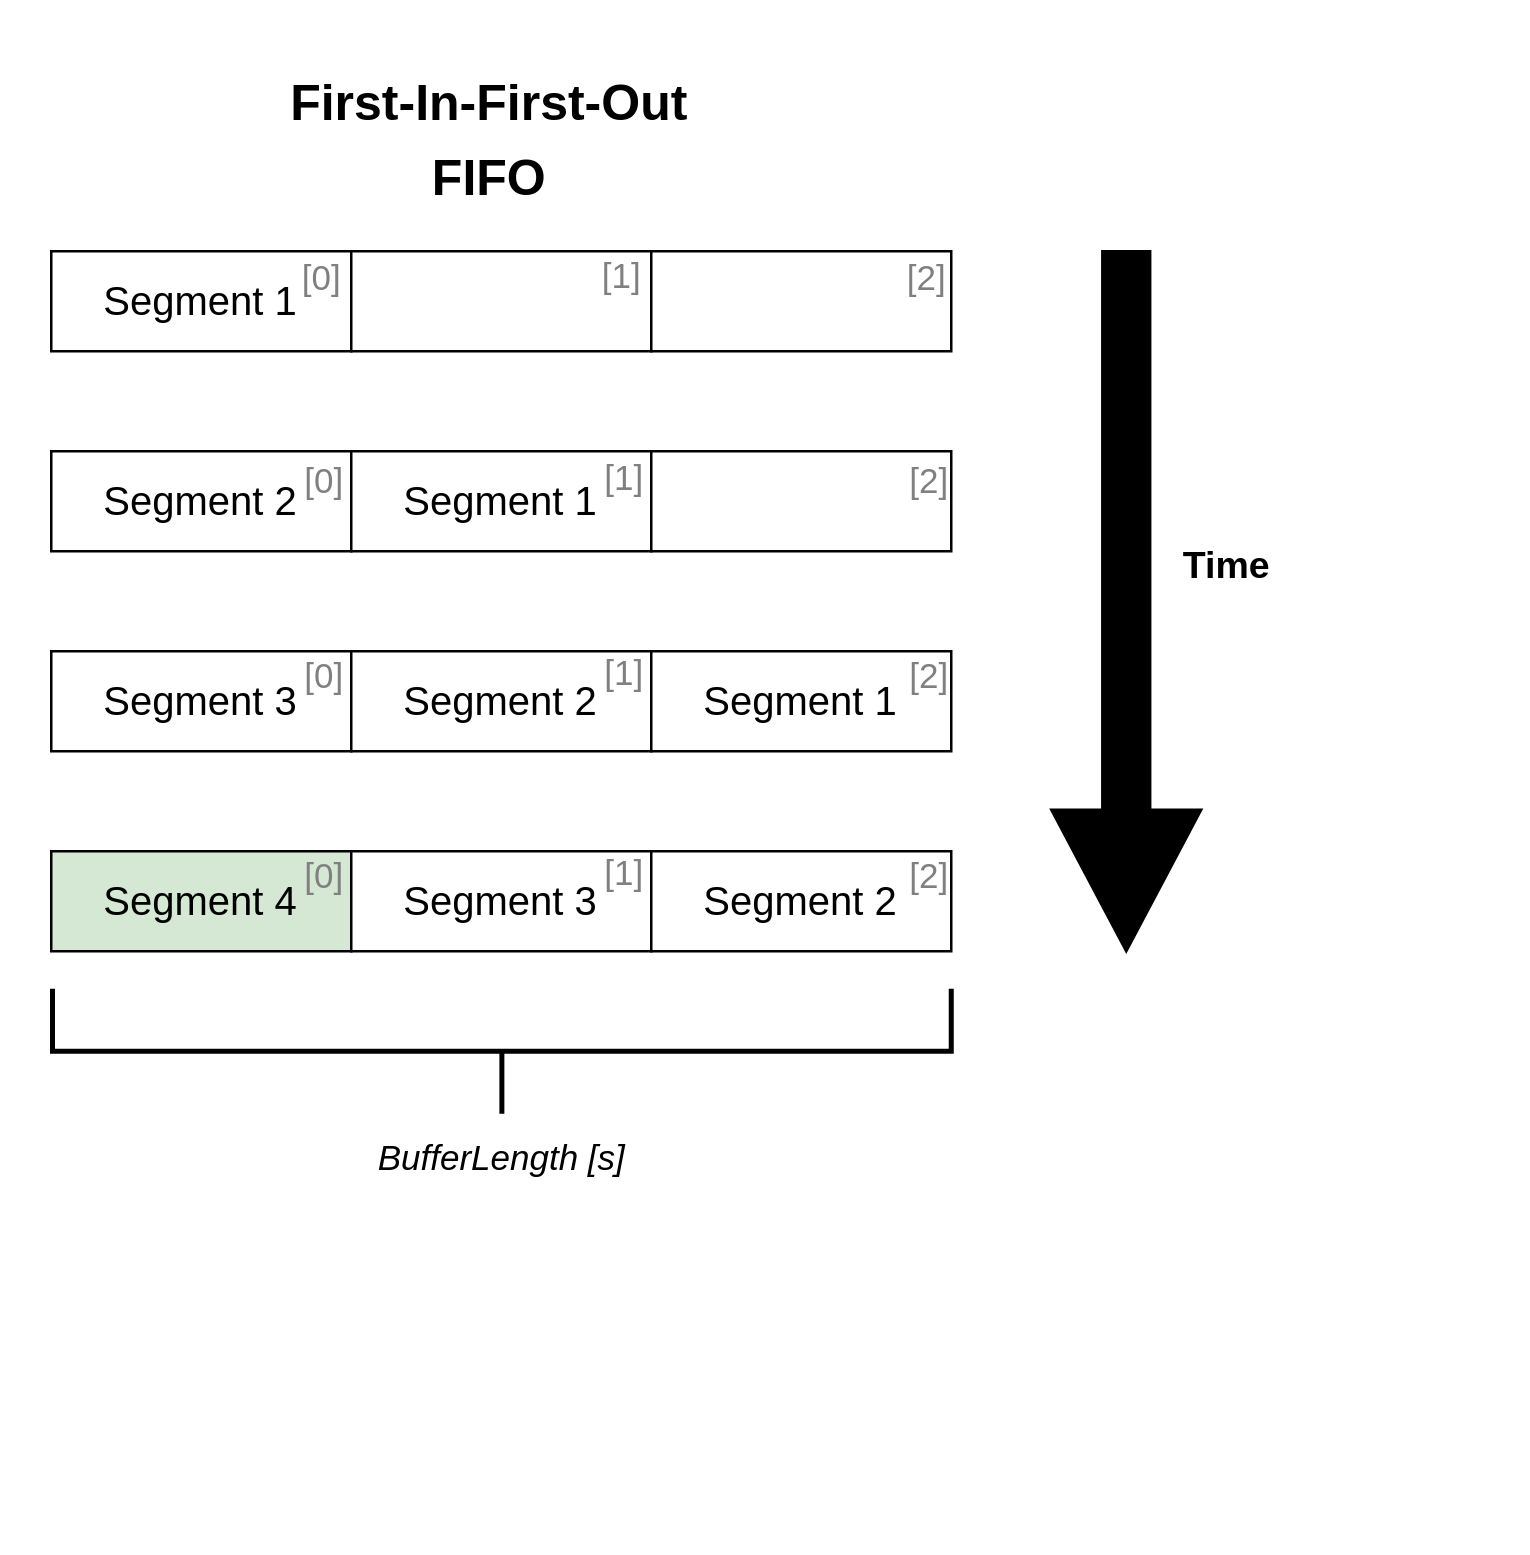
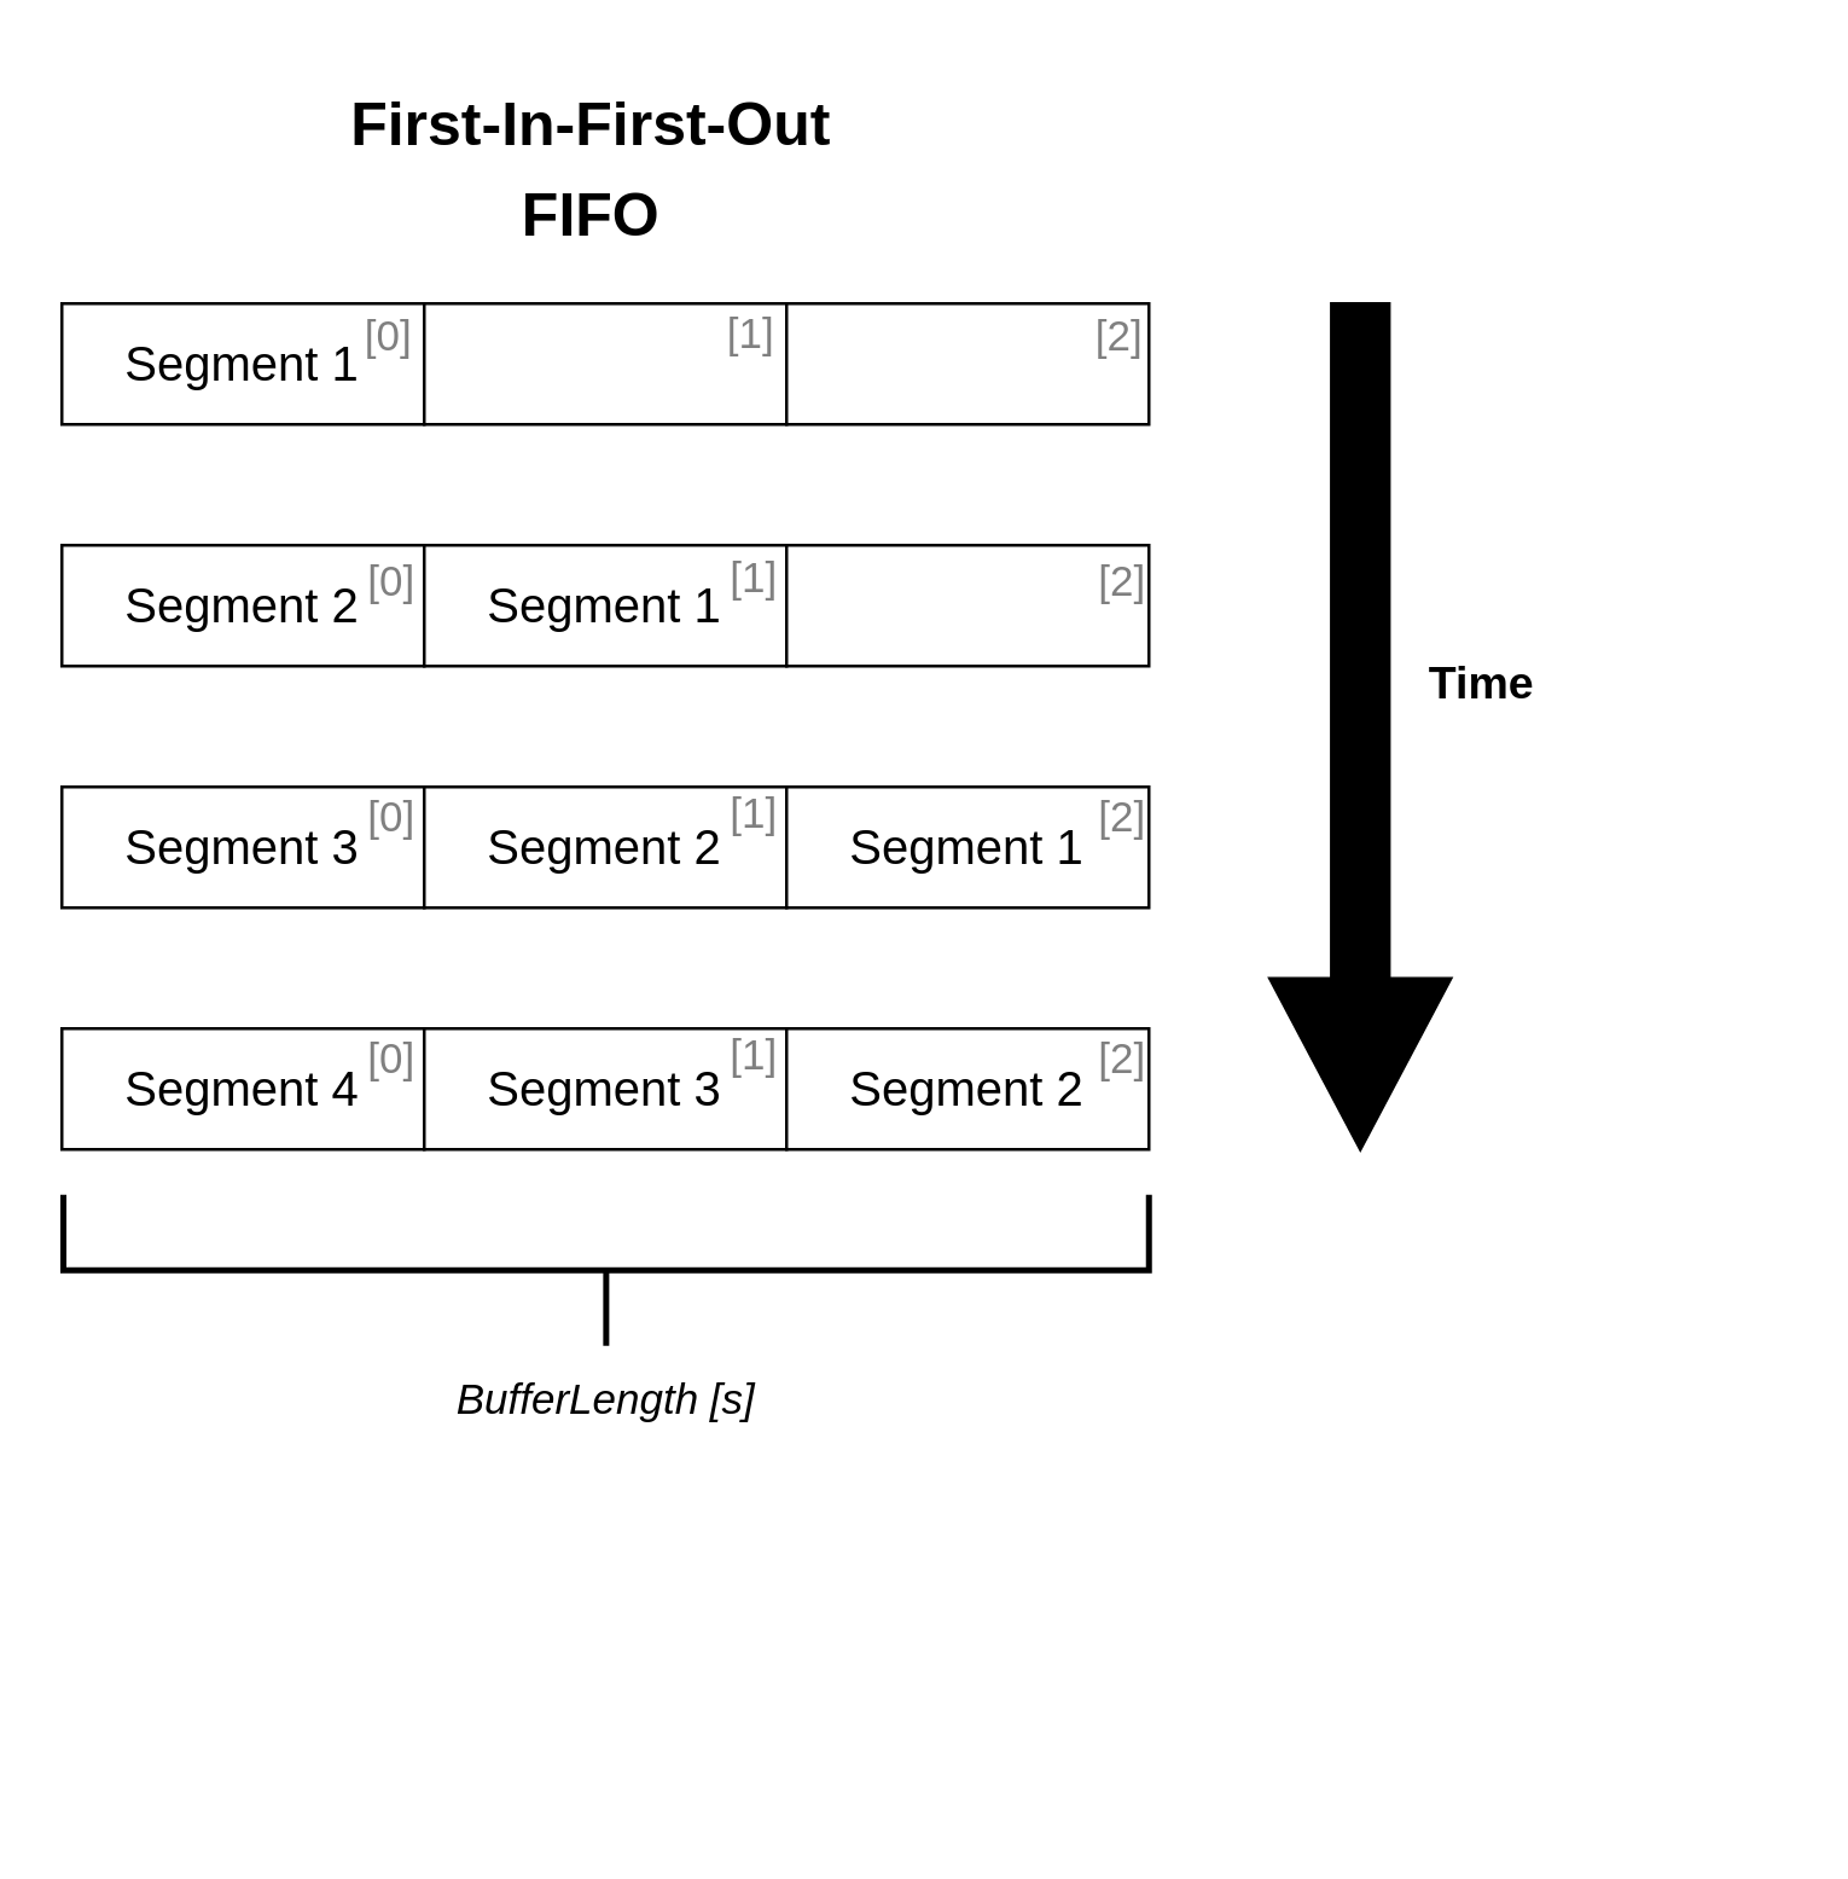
  <mxCell id="0" />
  <mxCell id="1" parent="0" />
  <mxCell id="2" value="Segment 1" style="whiteSpace=wrap;html=1;fontSize=16;" vertex="1" parent="1"><mxGeometry x="20" y="100" width="120" height="40" as="geometry" /></mxCell>
  <mxCell id="3" value="" style="whiteSpace=wrap;html=1;fontSize=16;" vertex="1" parent="1"><mxGeometry x="140" y="100" width="120" height="40" as="geometry" /></mxCell>
  <mxCell id="4" value="" style="whiteSpace=wrap;html=1;fontSize=16;" vertex="1" parent="1"><mxGeometry x="260" y="100" width="120" height="40" as="geometry" /></mxCell>
  <mxCell id="5" value="&lt;span style=&quot;color: rgb(0, 0, 0);&quot;&gt;Segment&amp;nbsp;&lt;/span&gt;2" style="whiteSpace=wrap;html=1;fontSize=16;" vertex="1" parent="1"><mxGeometry x="20" y="180" width="120" height="40" as="geometry" /></mxCell>
  <mxCell id="6" value="&lt;span style=&quot;color: rgb(0, 0, 0);&quot;&gt;Segment&amp;nbsp;&lt;/span&gt;1" style="whiteSpace=wrap;html=1;fontSize=16;" vertex="1" parent="1"><mxGeometry x="140" y="180" width="120" height="40" as="geometry" /></mxCell>
  <mxCell id="7" value="" style="whiteSpace=wrap;html=1;fontSize=16;" vertex="1" parent="1"><mxGeometry x="260" y="180" width="120" height="40" as="geometry" /></mxCell>
  <mxCell id="8" value="&lt;span style=&quot;color: rgb(0, 0, 0);&quot;&gt;Segment&amp;nbsp;&lt;/span&gt;3" style="whiteSpace=wrap;html=1;fontSize=16;" vertex="1" parent="1"><mxGeometry x="20" y="260" width="120" height="40" as="geometry" /></mxCell>
  <mxCell id="9" value="&lt;span style=&quot;color: rgb(0, 0, 0);&quot;&gt;Segment&amp;nbsp;&lt;/span&gt;2" style="whiteSpace=wrap;html=1;fontSize=16;" vertex="1" parent="1"><mxGeometry x="140" y="260" width="120" height="40" as="geometry" /></mxCell>
  <mxCell id="10" value="&lt;span style=&quot;color: rgb(0, 0, 0);&quot;&gt;Segment&amp;nbsp;&lt;/span&gt;1" style="whiteSpace=wrap;html=1;fontSize=16;" vertex="1" parent="1"><mxGeometry x="260" y="260" width="120" height="40" as="geometry" /></mxCell>
- <mxCell id="11" value="&lt;span style=&quot;color: rgb(0, 0, 0);&quot;&gt;Segment&amp;nbsp;&lt;/span&gt;4" style="whiteSpace=wrap;html=1;fontSize=16;fillColor=#d5e8d4;" vertex="1" parent="1"><mxGeometry x="20" y="340" width="120" height="40" as="geometry" /></mxCell>
+ <mxCell id="11" value="&lt;span style=&quot;color: rgb(0, 0, 0);&quot;&gt;Segment&amp;nbsp;&lt;/span&gt;4" style="whiteSpace=wrap;html=1;fontSize=16;" vertex="1" parent="1"><mxGeometry x="20" y="340" width="120" height="40" as="geometry" /></mxCell>
  <mxCell id="12" value="&lt;span style=&quot;color: rgb(0, 0, 0);&quot;&gt;Segment&amp;nbsp;&lt;/span&gt;3" style="whiteSpace=wrap;html=1;fontSize=16;" vertex="1" parent="1"><mxGeometry x="140" y="340" width="120" height="40" as="geometry" /></mxCell>
  <mxCell id="13" value="&lt;span style=&quot;color: rgb(0, 0, 0);&quot;&gt;Segment&amp;nbsp;&lt;/span&gt;2" style="whiteSpace=wrap;html=1;fontSize=16;" vertex="1" parent="1"><mxGeometry x="260" y="340" width="120" height="40" as="geometry" /></mxCell>
  <mxCell id="14" value="" style="shape=singleArrow;whiteSpace=wrap;html=1;arrowWidth=0.319;arrowSize=0.202;rotation=90;fillColor=#000000;" vertex="1" parent="1"><mxGeometry x="310" y="210" width="280" height="60" as="geometry" /></mxCell>
  <mxCell id="15" value="&lt;b&gt;&lt;font style=&quot;font-size: 15px;&quot;&gt;Time&lt;/font&gt;&lt;/b&gt;" style="text;html=1;align=center;verticalAlign=middle;resizable=0;points=[];autosize=1;strokeColor=none;fillColor=none;" vertex="1" parent="1"><mxGeometry x="460" y="210" width="60" height="30" as="geometry" /></mxCell>
  <mxCell id="16" value="&lt;font style=&quot;font-size: 20px; color: rgb(0, 0, 0);&quot;&gt;&lt;b style=&quot;&quot;&gt;First-In-First-Out&lt;/b&gt;&lt;/font&gt;" style="text;html=1;align=center;verticalAlign=middle;resizable=0;points=[];autosize=1;strokeColor=none;fillColor=none;" vertex="1" parent="1"><mxGeometry x="105" y="20" width="180" height="40" as="geometry" /></mxCell>
  <mxCell id="17" value="&lt;b&gt;&lt;font style=&quot;font-size: 20px; color: rgb(0, 0, 0);&quot;&gt;FIFO&lt;/font&gt;&lt;/b&gt;" style="text;html=1;align=center;verticalAlign=middle;resizable=0;points=[];autosize=1;strokeColor=none;fillColor=none;" vertex="1" parent="1"><mxGeometry x="160" y="50" width="70" height="40" as="geometry" /></mxCell>
  <mxCell id="18" value="" style="strokeWidth=2;html=1;shape=mxgraph.flowchart.annotation_2;align=left;labelPosition=right;pointerEvents=1;rotation=-90;" vertex="1" parent="1"><mxGeometry x="175.25" y="240.25" width="50" height="359.5" as="geometry" /></mxCell>
  <mxCell id="19" value="&lt;i&gt;&lt;font style=&quot;font-size: 14px;&quot;&gt;BufferLength [s]&lt;/font&gt;&lt;/i&gt;" style="text;html=1;align=center;verticalAlign=middle;resizable=0;points=[];autosize=1;strokeColor=none;fillColor=none;" vertex="1" parent="1"><mxGeometry x="140" y="448" width="120" height="30" as="geometry" /></mxCell>
  <mxCell id="20" value="[0]" style="text;html=1;align=center;verticalAlign=middle;resizable=0;points=[];autosize=1;strokeColor=none;fillColor=none;fontSize=14;fontColor=#808080;" vertex="1" parent="1"><mxGeometry x="108" y="96" width="40" height="30" as="geometry" /></mxCell>
  <mxCell id="21" value="[1]" style="text;html=1;align=center;verticalAlign=middle;resizable=0;points=[];autosize=1;strokeColor=none;fillColor=none;fontSize=14;fontColor=#808080;" vertex="1" parent="1"><mxGeometry x="228" y="95" width="40" height="30" as="geometry" /></mxCell>
  <mxCell id="22" value="[2]" style="text;html=1;align=center;verticalAlign=middle;resizable=0;points=[];autosize=1;strokeColor=none;fillColor=none;fontSize=14;fontColor=#808080;" vertex="1" parent="1"><mxGeometry x="350" y="96" width="40" height="30" as="geometry" /></mxCell>
  <mxCell id="23" value="[0]" style="text;html=1;align=center;verticalAlign=middle;resizable=0;points=[];autosize=1;strokeColor=none;fillColor=none;fontSize=14;fontColor=#808080;" vertex="1" parent="1"><mxGeometry x="109" y="177" width="40" height="30" as="geometry" /></mxCell>
  <mxCell id="24" value="[1]" style="text;html=1;align=center;verticalAlign=middle;resizable=0;points=[];autosize=1;strokeColor=none;fillColor=none;fontSize=14;fontColor=#808080;" vertex="1" parent="1"><mxGeometry x="229" y="176" width="40" height="30" as="geometry" /></mxCell>
  <mxCell id="25" value="[2]" style="text;html=1;align=center;verticalAlign=middle;resizable=0;points=[];autosize=1;strokeColor=none;fillColor=none;fontSize=14;fontColor=#808080;" vertex="1" parent="1"><mxGeometry x="351" y="177" width="40" height="30" as="geometry" /></mxCell>
  <mxCell id="26" value="[0]" style="text;html=1;align=center;verticalAlign=middle;resizable=0;points=[];autosize=1;strokeColor=none;fillColor=none;fontSize=14;fontColor=#808080;" vertex="1" parent="1"><mxGeometry x="109" y="255" width="40" height="30" as="geometry" /></mxCell>
  <mxCell id="27" value="[1]" style="text;html=1;align=center;verticalAlign=middle;resizable=0;points=[];autosize=1;strokeColor=none;fillColor=none;fontSize=14;fontColor=#808080;" vertex="1" parent="1"><mxGeometry x="229" y="254" width="40" height="30" as="geometry" /></mxCell>
  <mxCell id="28" value="[2]" style="text;html=1;align=center;verticalAlign=middle;resizable=0;points=[];autosize=1;strokeColor=none;fillColor=none;fontSize=14;fontColor=#808080;" vertex="1" parent="1"><mxGeometry x="351" y="255" width="40" height="30" as="geometry" /></mxCell>
  <mxCell id="29" value="[0]" style="text;html=1;align=center;verticalAlign=middle;resizable=0;points=[];autosize=1;strokeColor=none;fillColor=none;fontSize=14;fontColor=#808080;" vertex="1" parent="1"><mxGeometry x="109" y="335" width="40" height="30" as="geometry" /></mxCell>
  <mxCell id="30" value="[1]" style="text;html=1;align=center;verticalAlign=middle;resizable=0;points=[];autosize=1;strokeColor=none;fillColor=none;fontSize=14;fontColor=#808080;" vertex="1" parent="1"><mxGeometry x="229" y="334" width="40" height="30" as="geometry" /></mxCell>
  <mxCell id="31" value="[2]" style="text;html=1;align=center;verticalAlign=middle;resizable=0;points=[];autosize=1;strokeColor=none;fillColor=none;fontSize=14;fontColor=#808080;" vertex="1" parent="1"><mxGeometry x="351" y="335" width="40" height="30" as="geometry" /></mxCell>
